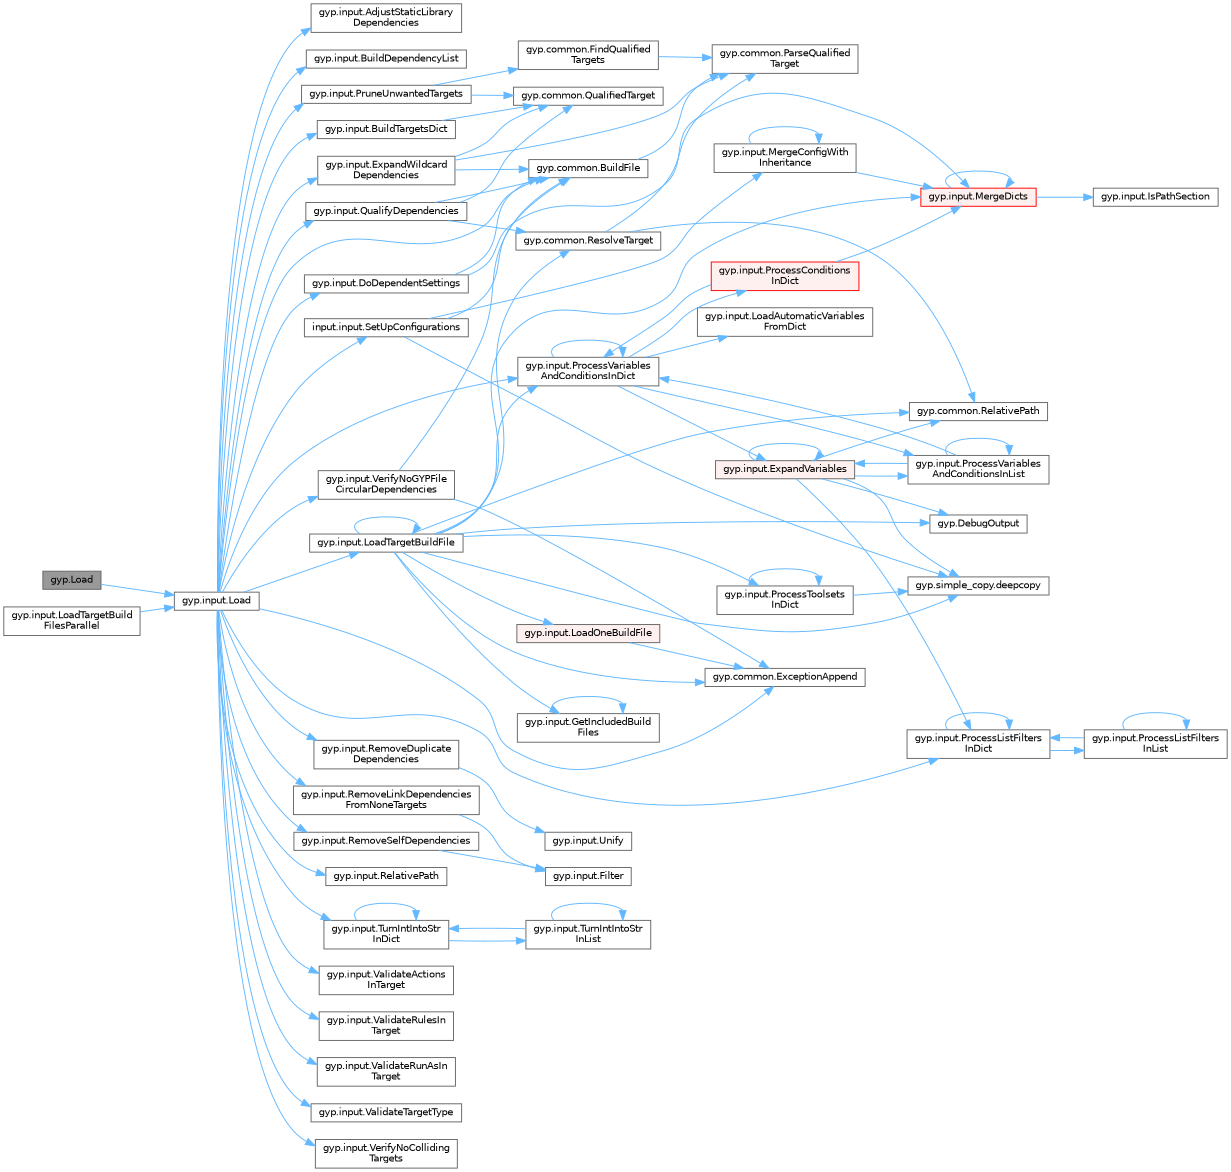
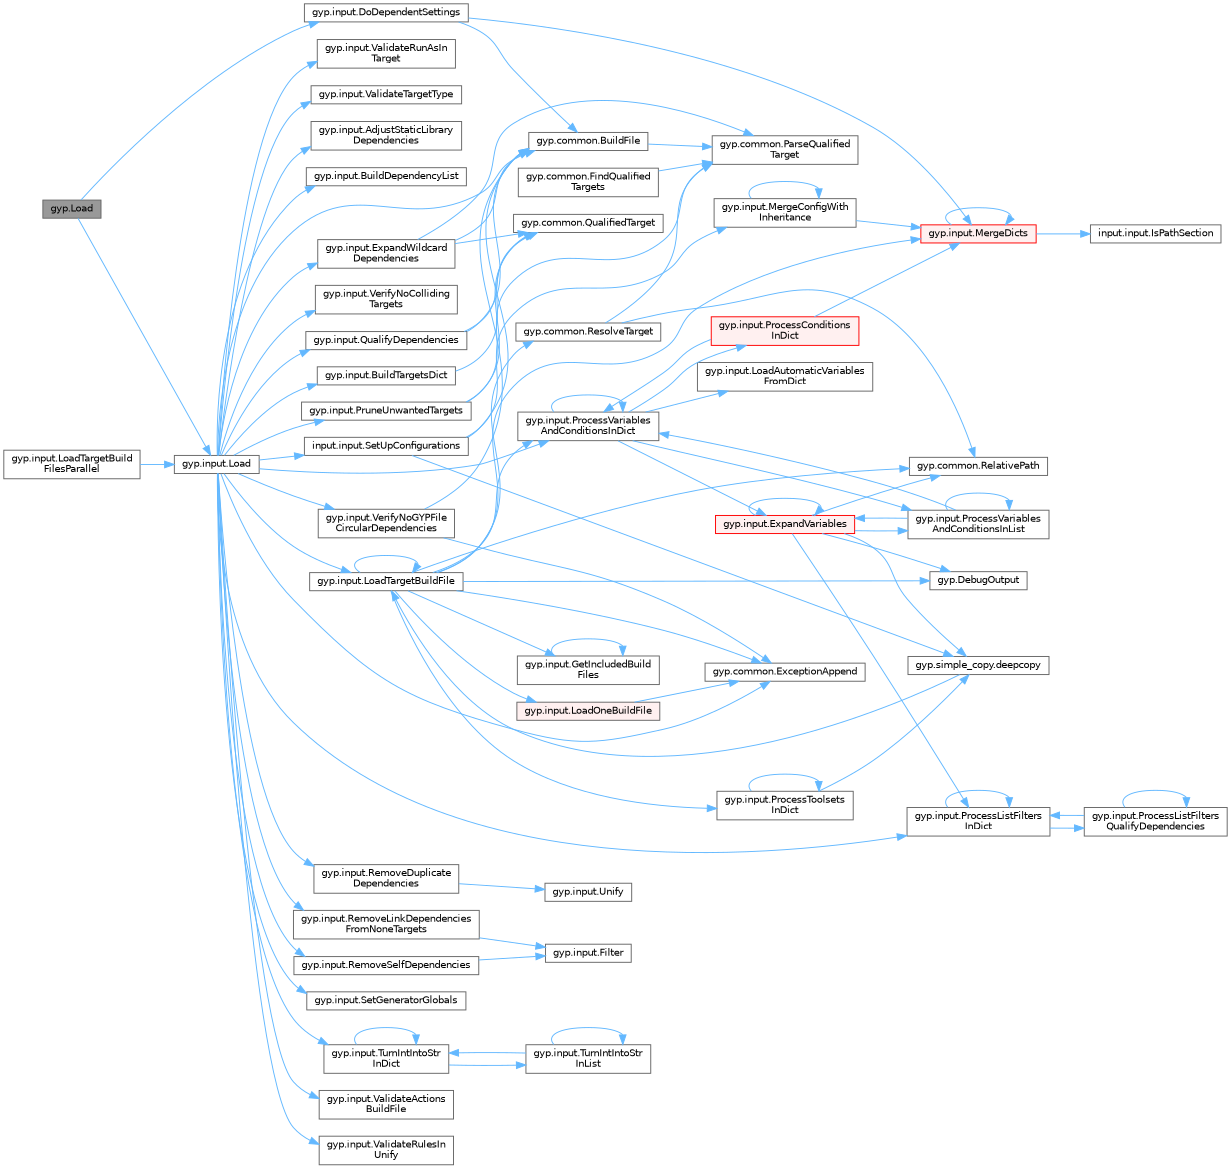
  digraph {
    rankdir=LR
    node [color=grey40 fillcolor=white fontname=Helvetica fontsize=10 shape=box style=filled]
    edge [color=steelblue1 fontname=Helvetica fontsize=10 labelfontname=Helvetica labelfontsize=10 style=solid]
    n1 [color=gray40 fillcolor=grey60 fontcolor=black height=0.2 label="gyp.Load" width=0.4]
    n2 [height=0.2 label="gyp.input.Load" width=0.4]
    n3 [height=0.2 label="gyp.input.AdjustStaticLibrary\lDependencies" width=0.4]
    n4 [height=0.2 label="gyp.input.BuildDependencyList" width=0.4]
    n5 [height=0.2 label="gyp.common.BuildFile" width=0.4]
    n6 [height=0.2 label="gyp.input.BuildTargetsDict" width=0.4]
    n7 [height=0.2 label="gyp.input.DoDependentSettings" width=0.4]
    n8 [height=0.2 label="gyp.common.ExceptionAppend" width=0.4]
    n9 [height=0.2 label="gyp.input.ExpandWildcard\lDependencies" width=0.4]
    n10 [height=0.2 label="gyp.input.LoadTargetBuildFile" width=0.4]
    n11 [height=0.2 label="gyp.input.ProcessVariables\lAndConditionsInDict" width=0.4]
    n12 [height=0.2 label="gyp.input.ProcessListFilters\lInDict" width=0.4]
    n13 [height=0.2 label="gyp.input.PruneUnwantedTargets" width=0.4]
    n14 [height=0.2 label="gyp.input.QualifyDependencies" width=0.4]
    n15 [height=0.2 label="gyp.input.RemoveDuplicate\lDependencies" width=0.4]
    n16 [height=0.2 label="gyp.input.RemoveLinkDependencies\lFromNoneTargets" width=0.4]
    n17 [height=0.2 label="gyp.input.RemoveSelfDependencies" width=0.4]
-   n18 [height=0.2 label="gyp.input.RelativePath" width=0.4]
+   n18 [height=0.2 label="gyp.input.SetGeneratorGlobals" width=0.4]
    n19 [height=0.2 label="input.input.SetUpConfigurations" width=0.4]
    n20 [height=0.2 label="gyp.input.TurnIntIntoStr\lInDict" width=0.4]
-   n21 [height=0.2 label="gyp.input.ValidateActions\lInTarget" width=0.4]
-   n22 [height=0.2 label="gyp.input.ValidateRulesIn\lTarget" width=0.4]
+   n21 [height=0.2 label="gyp.input.ValidateActions\lBuildFile" width=0.4]
+   n22 [height=0.2 label="gyp.input.ValidateRulesIn\lUnify" width=0.4]
    n23 [height=0.2 label="gyp.input.ValidateRunAsIn\lTarget" width=0.4]
    n24 [height=0.2 label="gyp.input.ValidateTargetType" width=0.4]
    n25 [height=0.2 label="gyp.input.VerifyNoColliding\lTargets" width=0.4]
    n26 [height=0.2 label="gyp.input.VerifyNoGYPFile\lCircularDependencies" width=0.4]
    n27 [height=0.2 label="gyp.common.ParseQualified\lTarget" width=0.4]
    n28 [height=0.2 label="gyp.common.QualifiedTarget" width=0.4]
    n29 [color=red fillcolor="#FFF0F0" height=0.2 label="gyp.input.MergeDicts" width=0.4]
    n30 [height=0.2 label="gyp.common.RelativePath" width=0.4]
    n31 [height=0.2 label="gyp.DebugOutput" width=0.4]
    n32 [height=0.2 label="gyp.simple_copy.deepcopy" width=0.4]
    n33 [height=0.2 label="gyp.input.GetIncludedBuild\lFiles" width=0.4]
    n34 [fillcolor="#FFF0F0" height=0.2 label="gyp.input.LoadOneBuildFile" width=0.4]
    n35 [height=0.2 label="gyp.input.ProcessToolsets\lInDict" width=0.4]
    n36 [height=0.2 label="gyp.common.ResolveTarget" width=0.4]
-   n37 [fillcolor="#FFF0F0" height=0.2 label="gyp.input.ExpandVariables" width=0.4]
+   n37 [color=red fillcolor="#FFF0F0" height=0.2 label="gyp.input.ExpandVariables" width=0.4]
    n38 [height=0.2 label="gyp.input.ProcessVariables\lAndConditionsInList" width=0.4]
    n39 [height=0.2 label="gyp.input.LoadAutomaticVariables\lFromDict" width=0.4]
    n40 [color=red fillcolor="#FFF0F0" height=0.2 label="gyp.input.ProcessConditions\lInDict" width=0.4]
-   n41 [height=0.2 label="gyp.input.ProcessListFilters\lInList" width=0.4]
+   n41 [height=0.2 label="gyp.input.ProcessListFilters\lQualifyDependencies" width=0.4]
    n42 [height=0.2 label="gyp.input.LoadTargetBuild\lFilesParallel" width=0.4]
    n43 [height=0.2 label="gyp.common.FindQualified\lTargets" width=0.4]
    n44 [height=0.2 label="gyp.input.Unify" width=0.4]
    n45 [height=0.2 label="gyp.input.Filter" width=0.4]
    n46 [height=0.2 label="gyp.input.MergeConfigWith\lInheritance" width=0.4]
    n47 [height=0.2 label="gyp.input.TurnIntIntoStr\lInList" width=0.4]
-   n48 [height=0.2 label="gyp.input.IsPathSection" width=0.4]
+   n48 [height=0.2 label="input.input.IsPathSection" width=0.4]
    n1 -> n2
    n2 -> n3
    n2 -> n4
    n2 -> n5
    n2 -> n6
-   n2 -> n7
+   n1 -> n7
    n2 -> n8
    n2 -> n9
    n2 -> n10
    n2 -> n11
    n2 -> n12
    n2 -> n13
    n2 -> n14
    n2 -> n15
    n2 -> n16
    n2 -> n17
    n2 -> n18
    n2 -> n19
    n2 -> n20
    n2 -> n21
    n2 -> n22
    n2 -> n23
    n2 -> n24
    n2 -> n25
    n2 -> n26
    n5 -> n27
    n6 -> n28
    n7 -> n5
    n7 -> n29
    n9 -> n5
    n9 -> n27
    n9 -> n28
    n10 -> n8
    n10 -> n10
    n10 -> n11
    n10 -> n29
    n10 -> n30
    n10 -> n31
-   n10 -> n32
+   n32 -> n10
    n10 -> n33
    n10 -> n34
    n10 -> n35
    n10 -> n36
    n11 -> n11
    n11 -> n37
    n11 -> n38
    n11 -> n39
    n11 -> n40
    n12 -> n12
    n12 -> n41
    n13 -> n28
-   n13 -> n43
+   n13 -> n27
    n14 -> n5
    n14 -> n28
-   n14 -> n36
    n15 -> n44
    n16 -> n45
    n17 -> n45
    n19 -> n5
    n19 -> n32
    n19 -> n46
    n20 -> n20
    n20 -> n47
    n26 -> n5
    n26 -> n8
    n29 -> n29
    n29 -> n48
    n33 -> n33
    n34 -> n8
    n35 -> n32
    n35 -> n35
    n36 -> n27
    n36 -> n30
    n37 -> n12
    n37 -> n30
    n37 -> n31
    n37 -> n32
    n37 -> n37
    n37 -> n38
    n38 -> n11
    n38 -> n37
    n38 -> n38
    n40 -> n11
    n40 -> n29
    n41 -> n12
    n41 -> n41
    n42 -> n2
    n43 -> n27
    n46 -> n29
    n46 -> n46
    n47 -> n20
    n47 -> n47
  }
